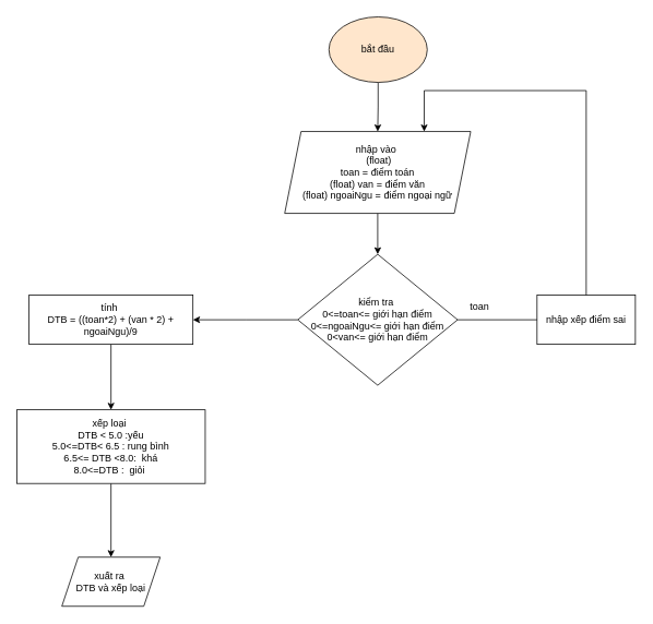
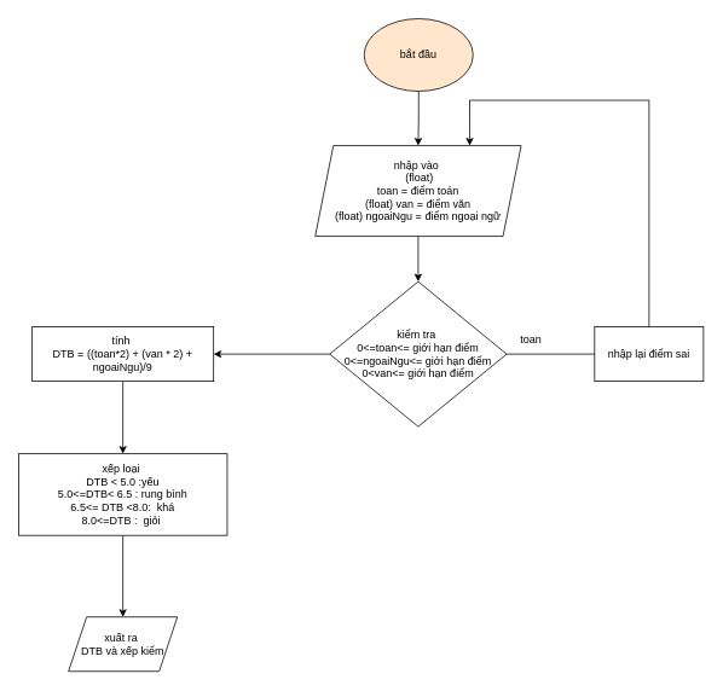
  <mxCell id="0" />
  <mxCell id="1" parent="0" />
  <mxCell id="2" style="edgeStyle=orthogonalEdgeStyle;rounded=0;orthogonalLoop=1;jettySize=auto;html=1;entryX=0.5;entryY=0;entryDx=0;entryDy=0;" edge="1" parent="1" source="3" target="6"><mxGeometry relative="1" as="geometry"><mxPoint x="459.378" y="337.56" as="targetPoint" /></mxGeometry></mxCell>
  <mxCell id="3" value="nhập vào&amp;nbsp;&lt;br&gt;&amp;nbsp;(float)&lt;br&gt;toan = điểm toán&lt;br&gt;(float) van = điểm văn&lt;br&gt;(float) ngoaiNgu = điểm ngoại ngữ" style="shape=parallelogram;perimeter=parallelogramPerimeter;whiteSpace=wrap;html=1;fixedSize=1;" vertex="1" parent="1"><mxGeometry x="347" y="160" width="227" height="100" as="geometry" /></mxCell>
  <mxCell id="4" style="edgeStyle=orthogonalEdgeStyle;rounded=0;orthogonalLoop=1;jettySize=auto;html=1;entryX=0.75;entryY=0;entryDx=0;entryDy=0;" edge="1" parent="1" source="6" target="3"><mxGeometry relative="1" as="geometry"><mxPoint x="545" y="110" as="targetPoint" /><Array as="points"><mxPoint x="715" y="390" /><mxPoint x="715" y="110" /><mxPoint x="517" y="110" /></Array></mxGeometry></mxCell>
  <mxCell id="5" style="edgeStyle=orthogonalEdgeStyle;rounded=0;orthogonalLoop=1;jettySize=auto;html=1;" edge="1" parent="1" source="6"><mxGeometry relative="1" as="geometry"><mxPoint x="235" y="390" as="targetPoint" /></mxGeometry></mxCell>
  <mxCell id="6" value="kiểm tra&amp;nbsp;&lt;br&gt;0&amp;lt;=toan&amp;lt;= giới hạn điểm&lt;br&gt;0&amp;lt;=ngoaiNgu&amp;lt;= giới hạn điểm &lt;br&gt;0&amp;lt;van&amp;lt;= giới hạn điểm" style="rhombus;whiteSpace=wrap;html=1;" vertex="1" parent="1"><mxGeometry x="363" y="310" width="195" height="160" as="geometry" /></mxCell>
  <mxCell id="7" style="edgeStyle=orthogonalEdgeStyle;rounded=0;orthogonalLoop=1;jettySize=auto;html=1;entryX=0.5;entryY=0;entryDx=0;entryDy=0;" edge="1" parent="1" source="8" target="3"><mxGeometry relative="1" as="geometry" /></mxCell>
  <mxCell id="8" value="bắt đầu" style="ellipse;whiteSpace=wrap;html=1;fillColor=#ffe6cc;" vertex="1" parent="1"><mxGeometry x="401" y="20" width="120" height="80" as="geometry" /></mxCell>
  <mxCell id="9" value="toan" style="text;html=1;strokeColor=none;fillColor=none;align=center;verticalAlign=middle;whiteSpace=wrap;rounded=0;" vertex="1" parent="1"><mxGeometry x="555" y="360" width="60" height="30" as="geometry" /></mxCell>
- <mxCell id="10" value="nhập xếp điểm sai" style="rounded=0;whiteSpace=wrap;html=1;" vertex="1" parent="1"><mxGeometry x="655" y="360" width="120" height="60" as="geometry" /></mxCell>
+ <mxCell id="10" value="nhập lại điểm sai" style="rounded=0;whiteSpace=wrap;html=1;" vertex="1" parent="1"><mxGeometry x="655" y="360" width="120" height="60" as="geometry" /></mxCell>
  <mxCell id="11" style="edgeStyle=orthogonalEdgeStyle;rounded=0;orthogonalLoop=1;jettySize=auto;html=1;entryX=0.5;entryY=0;entryDx=0;entryDy=0;" edge="1" parent="1" source="12" target="14"><mxGeometry relative="1" as="geometry" /></mxCell>
  <mxCell id="12" value="tính&amp;nbsp;&lt;br&gt;DTB = ((toan*2) + (van * 2) + ngoaiNgu)/9" style="rounded=0;whiteSpace=wrap;html=1;" vertex="1" parent="1"><mxGeometry y="360" width="200" height="60" as="geometry" x="35" /></mxCell>
  <mxCell id="13" style="edgeStyle=orthogonalEdgeStyle;rounded=0;orthogonalLoop=1;jettySize=auto;html=1;entryX=0.5;entryY=0;entryDx=0;entryDy=0;" edge="1" parent="1" source="14" target="15"><mxGeometry relative="1" as="geometry" /></mxCell>
  <mxCell id="14" value="xếp loại&amp;nbsp;&lt;br&gt;DTB &amp;lt; 5.0 :yếu&lt;br&gt;5.0&amp;lt;=DTB&amp;lt; 6.5 : rung bình&lt;br&gt;6.5&amp;lt;= DTB &amp;lt;8.0:&amp;nbsp; khá&lt;br&gt;8.0&amp;lt;=DTB :&amp;nbsp; giỏi&amp;nbsp;" style="rounded=0;whiteSpace=wrap;html=1;" vertex="1" parent="1"><mxGeometry x="20" y="500" width="230" height="90" as="geometry" /></mxCell>
- <mxCell id="15" value="xuất ra&amp;nbsp;&lt;br&gt;DTB và xếp loại" style="shape=parallelogram;perimeter=parallelogramPerimeter;whiteSpace=wrap;html=1;fixedSize=1;" vertex="1" parent="1"><mxGeometry x="75" y="680" width="120" height="60" as="geometry" /></mxCell>
+ <mxCell id="15" value="xuất ra&amp;nbsp;&lt;br&gt;DTB và xếp kiểm" style="shape=parallelogram;perimeter=parallelogramPerimeter;whiteSpace=wrap;html=1;fixedSize=1;" vertex="1" parent="1"><mxGeometry x="75" y="680" width="120" height="60" as="geometry" /></mxCell>
